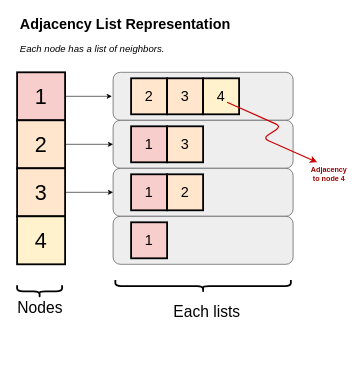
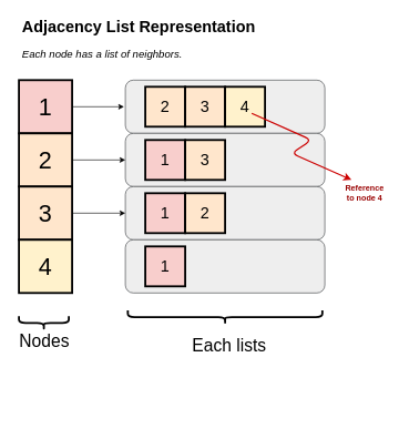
  <mxCell id="0" />
  <mxCell id="1" parent="0" />
  <mxCell id="2" value="&lt;font style=&quot;font-size: 36px&quot;&gt;1&lt;/font&gt;" style="whiteSpace=wrap;html=1;aspect=fixed;strokeWidth=3;fillColor=#f8cecc;strokeColor=#000000;" vertex="1" parent="1"><mxGeometry x="28" y="120" width="80" height="80" as="geometry" /></mxCell>
  <mxCell id="3" value="&lt;font style=&quot;font-size: 36px&quot;&gt;2&lt;/font&gt;" style="whiteSpace=wrap;html=1;aspect=fixed;strokeWidth=3;fillColor=#ffe6cc;strokeColor=#000000;" vertex="1" parent="1"><mxGeometry x="28" y="200" width="80" height="80" as="geometry" /></mxCell>
  <mxCell id="4" value="&lt;font style=&quot;font-size: 36px&quot;&gt;3&lt;/font&gt;" style="whiteSpace=wrap;html=1;aspect=fixed;strokeWidth=3;fillColor=#ffe6cc;strokeColor=#000000;" vertex="1" parent="1"><mxGeometry x="28" y="280" width="80" height="80" as="geometry" /></mxCell>
  <mxCell id="5" value="&lt;font style=&quot;font-size: 36px&quot;&gt;4&lt;/font&gt;" style="whiteSpace=wrap;html=1;aspect=fixed;strokeWidth=3;fillColor=#fff2cc;strokeColor=#000000;" vertex="1" parent="1"><mxGeometry x="28" y="360" width="80" height="80" as="geometry" /></mxCell>
  <mxCell id="6" value="" style="rounded=1;whiteSpace=wrap;html=1;fillColor=#eeeeee;strokeColor=#36393d;" vertex="1" parent="1"><mxGeometry x="188" y="120" width="300" height="80" as="geometry" /></mxCell>
  <mxCell id="7" value="&lt;font size=&quot;5&quot;&gt;2&lt;/font&gt;" style="whiteSpace=wrap;html=1;aspect=fixed;strokeWidth=3;fillColor=#ffe6cc;strokeColor=#000000;" vertex="1" parent="1"><mxGeometry x="218" y="130" width="60" height="60" as="geometry" /></mxCell>
  <mxCell id="8" value="&lt;font size=&quot;5&quot;&gt;3&lt;/font&gt;" style="whiteSpace=wrap;html=1;aspect=fixed;strokeWidth=3;fillColor=#ffe6cc;strokeColor=#000000;" vertex="1" parent="1"><mxGeometry x="278" y="130" width="60" height="60" as="geometry" /></mxCell>
  <mxCell id="9" value="" style="rounded=1;whiteSpace=wrap;html=1;fillColor=#eeeeee;strokeColor=#36393d;" vertex="1" parent="1"><mxGeometry x="188" y="200" width="300" height="80" as="geometry" /></mxCell>
  <mxCell id="10" value="&lt;font size=&quot;5&quot;&gt;1&lt;/font&gt;" style="whiteSpace=wrap;html=1;aspect=fixed;strokeWidth=3;fillColor=#f8cecc;strokeColor=#000000;" vertex="1" parent="1"><mxGeometry x="218" y="210" width="60" height="60" as="geometry" /></mxCell>
  <mxCell id="11" value="&lt;font size=&quot;5&quot;&gt;3&lt;/font&gt;" style="whiteSpace=wrap;html=1;aspect=fixed;strokeWidth=3;fillColor=#ffe6cc;strokeColor=#000000;" vertex="1" parent="1"><mxGeometry x="278" y="210" width="60" height="60" as="geometry" /></mxCell>
  <mxCell id="12" value="" style="rounded=1;whiteSpace=wrap;html=1;fillColor=#eeeeee;strokeColor=#36393d;" vertex="1" parent="1"><mxGeometry x="188" y="280" width="300" height="80" as="geometry" /></mxCell>
  <mxCell id="13" value="&lt;font size=&quot;5&quot;&gt;1&lt;/font&gt;" style="whiteSpace=wrap;html=1;aspect=fixed;strokeWidth=3;fillColor=#f8cecc;strokeColor=#000000;" vertex="1" parent="1"><mxGeometry x="218" y="290" width="60" height="60" as="geometry" /></mxCell>
  <mxCell id="14" value="&lt;font size=&quot;5&quot;&gt;2&lt;/font&gt;" style="whiteSpace=wrap;html=1;aspect=fixed;strokeWidth=3;fillColor=#ffe6cc;strokeColor=#000000;" vertex="1" parent="1"><mxGeometry x="278" y="290" width="60" height="60" as="geometry" /></mxCell>
  <mxCell id="15" value="" style="rounded=1;whiteSpace=wrap;html=1;fillColor=#eeeeee;strokeColor=#36393d;" vertex="1" parent="1"><mxGeometry x="188" y="360" width="300" height="80" as="geometry" /></mxCell>
  <mxCell id="16" value="&lt;font size=&quot;5&quot;&gt;1&lt;/font&gt;" style="whiteSpace=wrap;html=1;aspect=fixed;strokeWidth=3;fillColor=#f8cecc;strokeColor=#000000;" vertex="1" parent="1"><mxGeometry x="218" y="370" width="60" height="60" as="geometry" /></mxCell>
  <mxCell id="17" value="" style="endArrow=classic;html=1;exitX=1;exitY=0.5;exitDx=0;exitDy=0;" edge="1" parent="1" source="2"><mxGeometry width="50" height="50" relative="1" as="geometry"><mxPoint x="268" y="440" as="sourcePoint" /><mxPoint x="186" y="160" as="targetPoint" /></mxGeometry></mxCell>
  <mxCell id="18" value="" style="endArrow=classic;html=1;exitX=1;exitY=0.5;exitDx=0;exitDy=0;entryX=0;entryY=0.5;entryDx=0;entryDy=0;" edge="1" parent="1" source="3" target="9"><mxGeometry width="50" height="50" relative="1" as="geometry"><mxPoint x="118" y="170" as="sourcePoint" /><mxPoint x="196" y="170" as="targetPoint" /></mxGeometry></mxCell>
  <mxCell id="19" value="" style="endArrow=classic;html=1;entryX=0;entryY=0.5;entryDx=0;entryDy=0;exitX=1;exitY=0.5;exitDx=0;exitDy=0;" edge="1" parent="1" source="4" target="12"><mxGeometry width="50" height="50" relative="1" as="geometry"><mxPoint x="268" y="390" as="sourcePoint" /><mxPoint x="318" y="340" as="targetPoint" /></mxGeometry></mxCell>
  <mxCell id="20" value="&lt;font size=&quot;5&quot;&gt;4&lt;/font&gt;" style="whiteSpace=wrap;html=1;aspect=fixed;strokeWidth=3;fillColor=#fff2cc;strokeColor=#000000;" vertex="1" parent="1"><mxGeometry x="338" y="130" width="60" height="60" as="geometry" /></mxCell>
  <mxCell id="21" value="&lt;h1&gt;Adjacency List Representation&amp;nbsp;&lt;/h1&gt;&lt;p&gt;&lt;font style=&quot;font-size: 16px&quot;&gt;&lt;i&gt;Each node has a list of neighbors.&lt;/i&gt;&lt;/font&gt;&lt;/p&gt;" style="text;html=1;strokeColor=none;fillColor=none;spacing=5;spacingTop=-20;whiteSpace=wrap;overflow=hidden;rounded=0;" vertex="1" parent="1"><mxGeometry x="28" y="20" width="470" height="80" as="geometry" /></mxCell>
  <mxCell id="22" value="" style="shape=curlyBracket;whiteSpace=wrap;html=1;rounded=1;strokeColor=#000000;strokeWidth=3;rotation=-90;" vertex="1" parent="1"><mxGeometry x="328" y="330" width="20" height="292.5" as="geometry" /></mxCell>
  <mxCell id="23" value="" style="shape=curlyBracket;whiteSpace=wrap;html=1;rounded=1;strokeColor=#000000;strokeWidth=3;rotation=-90;" vertex="1" parent="1"><mxGeometry x="55.5" y="447.5" width="20" height="75" as="geometry" /></mxCell>
  <mxCell id="24" value="&lt;font style=&quot;font-size: 26px&quot;&gt;&lt;br&gt;Each lists&lt;/font&gt;" style="text;html=1;align=center;verticalAlign=middle;resizable=0;points=[];autosize=1;" vertex="1" parent="1"><mxGeometry x="259" y="482.5" width="170" height="40" as="geometry" /></mxCell>
  <mxCell id="25" value="&lt;span style=&quot;font-size: 26px&quot;&gt;Nodes&lt;/span&gt;" style="text;html=1;align=center;verticalAlign=middle;resizable=0;points=[];autosize=1;" vertex="1" parent="1"><mxGeometry x="20.5" y="502.5" width="90" height="20" as="geometry" /></mxCell>
  <mxCell id="26" value="" style="endArrow=classic;html=1;exitX=0.667;exitY=0.667;exitDx=0;exitDy=0;exitPerimeter=0;strokeColor=#CC0000;strokeWidth=2;" edge="1" parent="1" source="20"><mxGeometry width="50" height="50" relative="1" as="geometry"><mxPoint x="268" y="390" as="sourcePoint" /><mxPoint x="528" y="270" as="targetPoint" /><Array as="points"><mxPoint x="468" y="210" /><mxPoint x="438" y="230" /></Array></mxGeometry></mxCell>
- <mxCell id="27" value="&lt;font color=&quot;#990000&quot;&gt;&lt;b&gt;Adjacency to node 4&lt;/b&gt;&lt;/font&gt;" style="text;html=1;strokeColor=none;fillColor=none;align=center;verticalAlign=middle;whiteSpace=wrap;rounded=0;" vertex="1" parent="1"><mxGeometry x="518" y="280" width="60" height="20" as="geometry" /></mxCell>
+ <mxCell id="27" value="&lt;font color=&quot;#990000&quot;&gt;&lt;b&gt;Reference to node 4&lt;/b&gt;&lt;/font&gt;" style="text;html=1;strokeColor=none;fillColor=none;align=center;verticalAlign=middle;whiteSpace=wrap;rounded=0;" vertex="1" parent="1"><mxGeometry x="518" y="280" width="60" height="20" as="geometry" /></mxCell>
